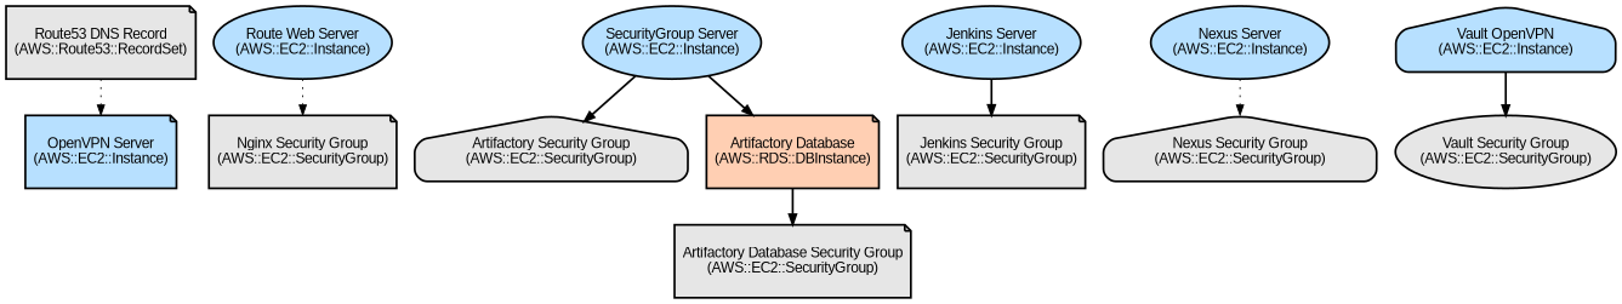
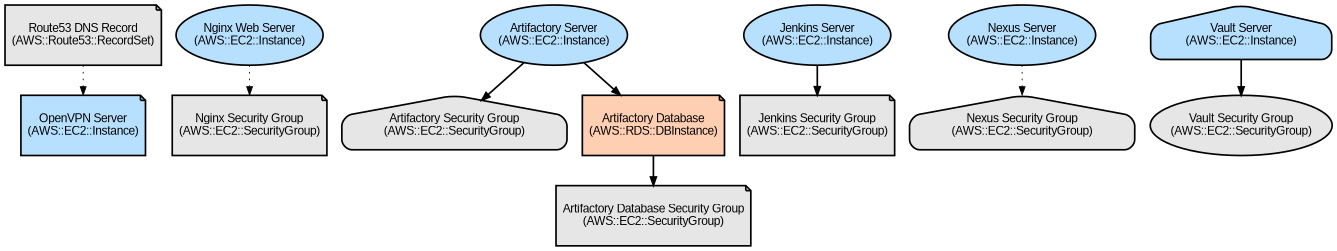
  digraph {
    node [color=black fillcolor="#E6E6E6" fontname=Arial shape=note style="filled,bold,rounded"]
    edge [style=bold]
    n1 [fillcolor="#B7E0FF" height=1 label="OpenVPN Server\n(AWS::EC2::Instance)"]
    n2 [height=1 label="Route53 DNS Record\n(AWS::Route53::RecordSet)"]
-   n3 [fillcolor="#B7E0FF" height=1 label="Route Web Server\n(AWS::EC2::Instance)" shape=ellipse]
+   n3 [fillcolor="#B7E0FF" height=1 label="Nginx Web Server\n(AWS::EC2::Instance)" shape=ellipse]
    n4 [height=1 label="Nginx Security Group\n(AWS::EC2::SecurityGroup)"]
-   n5 [fillcolor="#B7E0FF" height=1 label="SecurityGroup Server\n(AWS::EC2::Instance)" shape=ellipse]
+   n5 [fillcolor="#B7E0FF" height=1 label="Artifactory Server\n(AWS::EC2::Instance)" shape=ellipse]
    n6 [height=1 label="Artifactory Security Group\n(AWS::EC2::SecurityGroup)" shape=house]
    n7 [fillcolor="#FFCFB3" height=1 label="Artifactory Database\n(AWS::RDS::DBInstance)"]
    n8 [height=1 label="Artifactory Database Security Group\n(AWS::EC2::SecurityGroup)"]
    n9 [fillcolor="#B7E0FF" height=1 label="Jenkins Server\n(AWS::EC2::Instance)" shape=ellipse]
    n10 [height=1 label="Jenkins Security Group\n(AWS::EC2::SecurityGroup)"]
    n11 [fillcolor="#B7E0FF" height=1 label="Nexus Server\n(AWS::EC2::Instance)" shape=ellipse]
    n12 [height=1 label="Nexus Security Group\n(AWS::EC2::SecurityGroup)" shape=house]
-   n13 [fillcolor="#B7E0FF" height=1 label="Vault OpenVPN\n(AWS::EC2::Instance)" shape=house]
+   n13 [fillcolor="#B7E0FF" height=1 label="Vault Server\n(AWS::EC2::Instance)" shape=house]
    n14 [height=1 label="Vault Security Group\n(AWS::EC2::SecurityGroup)" shape=ellipse]
    n2 -> n1 [style=dotted]
    n3 -> n4 [style=dotted]
    n5 -> n6
    n5 -> n7
    n7 -> n8
    n9 -> n10
    n11 -> n12 [style=dotted]
    n13 -> n14
  }
